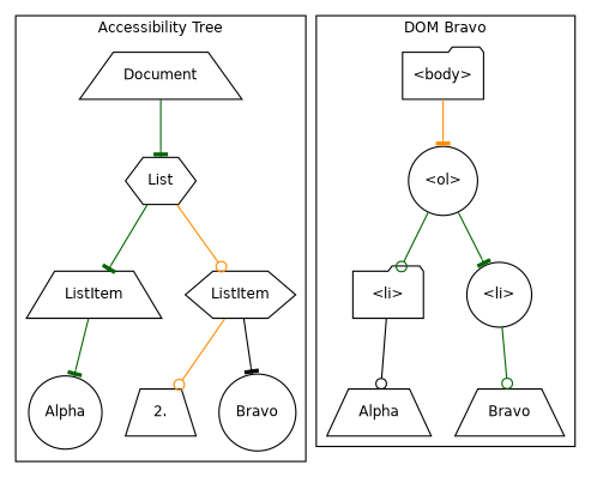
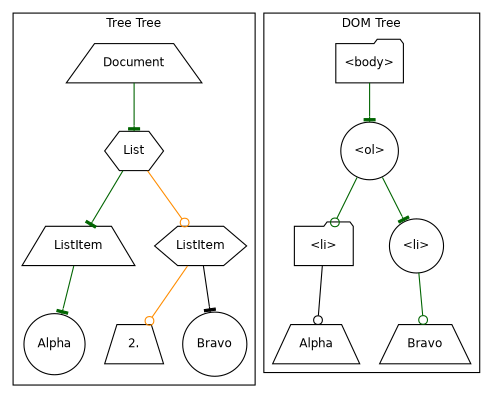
  digraph {
    fontname=helvetica
    fontsize=11
    node [fontname=helvetica fontsize=11 shape=trapezium]
    edge [arrowhead=tee color=darkgreen]
    n1 [label=Document]
    n2 [label=List shape=hexagon]
    n3 [label=ListItem]
    n4 [label=ListItem shape=hexagon]
    n5 [label=Alpha shape=circle]
    n6 [label=2.]
    n7 [label=Bravo shape=circle]
    n8 [label="<body>" shape=folder]
    n9 [label="<ol>" shape=circle]
    n10 [label="<li>" shape=folder]
    n11 [label="<li>" shape=circle]
    n12 [label=Alpha]
    n13 [label=Bravo]
    subgraph cluster_1 {
-     label="Accessibility Tree"
+     label="Tree Tree"
      n1
      n2
      n3
      n4
      n5
      n6
      n7
    }
    subgraph cluster_2 {
-     label="DOM Bravo"
+     label="DOM Tree"
      n8
      n9
      n10
      n11
      n12
      n13
    }
    n1 -> n2
    n2 -> n3
    n2 -> n4 [arrowhead=odot color=darkorange]
    n3 -> n5
    n4 -> n6 [arrowhead=odot color=darkorange]
    n4 -> n7 [color=black]
-   n8 -> n9 [color=darkorange]
+   n8 -> n9
    n9 -> n10 [arrowhead=odot]
    n9 -> n11
    n10 -> n12 [arrowhead=odot color=black]
    n11 -> n13 [arrowhead=odot]
  }
